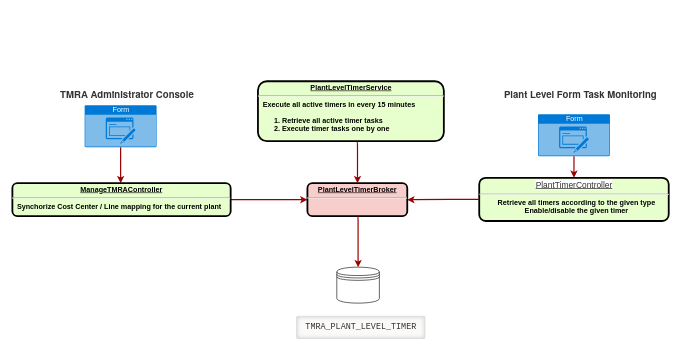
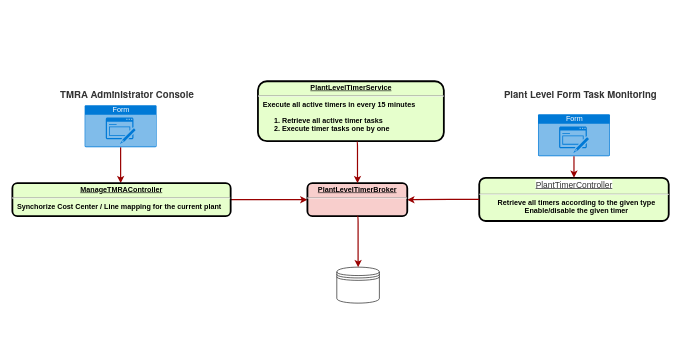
  <mxCell id="0" />
  <mxCell id="1" parent="0" />
  <mxCell id="2" value="&lt;p style=&quot;margin: 0px ; margin-top: 4px ; text-align: center ; text-decoration: underline&quot;&gt;&lt;span style=&quot;color: rgb(51 , 51 , 51) ; font-family: &amp;#34;arial&amp;#34; , sans-serif ; font-size: 14px ; font-weight: 400 ; background-color: rgb(255 , 255 , 255)&quot;&gt;PlantTimerController&lt;/span&gt;&lt;strong&gt;&lt;br&gt;&lt;/strong&gt;&lt;/p&gt;&lt;hr&gt;&lt;p style=&quot;margin: 0px ; margin-left: 8px&quot;&gt;Retrieve all timers according to the given type&lt;br&gt;&lt;/p&gt;&lt;p style=&quot;margin: 0px ; margin-left: 8px&quot;&gt;Enable/disable the given timer&lt;br&gt;&lt;/p&gt;" style="verticalAlign=middle;align=center;overflow=fill;fontSize=12;fontFamily=Helvetica;html=1;rounded=1;fontStyle=1;strokeWidth=3;fillColor=#E6FFCC" parent="1" vertex="1"><mxGeometry x="798.5" y="296" width="316" height="72" as="geometry" /></mxCell>
  <mxCell id="3" value="" style="edgeStyle=elbowEdgeStyle;elbow=horizontal;strokeColor=#990000;strokeWidth=2;exitX=0;exitY=0.5;exitDx=0;exitDy=0;entryX=1;entryY=0.5;entryDx=0;entryDy=0;" parent="1" source="2" target="9" edge="1"><mxGeometry width="100" height="100" relative="1" as="geometry"><mxPoint x="370.5" y="60" as="sourcePoint" /><mxPoint x="120.5" y="-40" as="targetPoint" /><Array as="points"><mxPoint x="760.5" y="333" /><mxPoint x="900.5" y="180" /><mxPoint x="370.5" y="20" /></Array></mxGeometry></mxCell>
  <mxCell id="4" value="" style="edgeStyle=elbowEdgeStyle;elbow=horizontal;strokeColor=#990000;strokeWidth=2;exitX=0.5;exitY=1;exitDx=0;exitDy=0;exitPerimeter=0;" parent="1" source="16" target="15" edge="1"><mxGeometry width="100" height="100" relative="1" as="geometry"><mxPoint x="-9.5" y="50" as="sourcePoint" /><mxPoint x="210.5" y="60" as="targetPoint" /><Array as="points"><mxPoint x="200.5" y="260" /><mxPoint x="260.5" y="260" /><mxPoint x="140.5" y="220" /></Array></mxGeometry></mxCell>
  <mxCell id="5" value="" style="edgeStyle=elbowEdgeStyle;elbow=horizontal;strokeColor=#990000;strokeWidth=2;exitX=1;exitY=0.5;exitDx=0;exitDy=0;entryX=0;entryY=0.5;entryDx=0;entryDy=0;" parent="1" source="15" target="9" edge="1"><mxGeometry width="100" height="100" relative="1" as="geometry"><mxPoint x="190.5" y="60" as="sourcePoint" /><mxPoint x="100.5" y="-40" as="targetPoint" /><Array as="points"><mxPoint x="420.5" y="350" /><mxPoint x="190.5" y="20" /></Array></mxGeometry></mxCell>
  <mxCell id="6" value="" style="shape=datastore;whiteSpace=wrap;html=1;" vertex="1" parent="1"><mxGeometry x="561" y="445" width="71" height="60" as="geometry" /></mxCell>
- <mxCell id="7" value="&lt;pre class=&quot;code sql&quot; style=&quot;margin-top: 0px ; margin-bottom: 1.4em ; padding: 0.7em 1em ; font-family: &amp;#34;consolas&amp;#34; , &amp;#34;andale mono wt&amp;#34; , &amp;#34;andale mono&amp;#34; , &amp;#34;bitstream vera sans mono&amp;#34; , &amp;#34;nimbus mono l&amp;#34; , &amp;#34;monaco&amp;#34; , &amp;#34;courier new&amp;#34; , monospace ; font-size: 14px ; direction: ltr ; text-align: left ; background-color: rgb(251 , 250 , 249) ; color: rgb(51 , 51 , 51) ; box-shadow: rgb(204 , 204 , 204) 0px 0px 0.5em inset ; border-radius: 2px ; overflow: auto ; overflow-wrap: normal ; border: 1px solid rgb(204 , 204 , 204)&quot;&gt;TMRA_PLANT_LEVEL_TIMER&lt;/pre&gt;" style="text;html=1;align=center;verticalAlign=middle;resizable=0;points=[];autosize=1;strokeColor=none;" vertex="1" parent="1"><mxGeometry x="496" y="525" width="210" height="60" as="geometry" /></mxCell>
  <mxCell id="8" value="&lt;p style=&quot;margin: 4px 0px 0px ; text-align: center&quot;&gt;&lt;u&gt;PlantLevelTimerService&lt;/u&gt;&lt;br&gt;&lt;/p&gt;&lt;hr&gt;&lt;p style=&quot;text-align: left ; margin: 0px 0px 0px 8px&quot;&gt;&lt;span&gt;Execute all active timers in every 15 minutes&lt;/span&gt;&lt;/p&gt;&lt;p style=&quot;text-align: left ; margin: 0px 0px 0px 8px&quot;&gt;&lt;/p&gt;&lt;ol&gt;&lt;li style=&quot;text-align: left&quot;&gt;Retrieve all active timer tasks&lt;/li&gt;&lt;li style=&quot;text-align: left&quot;&gt;Execute timer tasks one by one&lt;/li&gt;&lt;/ol&gt;&lt;p&gt;&lt;/p&gt;" style="verticalAlign=middle;align=center;overflow=fill;fontSize=12;fontFamily=Helvetica;html=1;rounded=1;fontStyle=1;strokeWidth=3;fillColor=#E6FFCC" vertex="1" parent="1"><mxGeometry x="429.5" y="135" width="310" height="100" as="geometry" /></mxCell>
  <mxCell id="9" value="&lt;p style=&quot;margin: 4px 0px 0px ; text-align: center&quot;&gt;&lt;u&gt;PlantLevelTimerBroker&lt;/u&gt;&lt;br&gt;&lt;/p&gt;&lt;hr&gt;&lt;p style=&quot;margin: 0px ; margin-left: 8px&quot;&gt;&lt;br&gt;&lt;/p&gt;&lt;p style=&quot;margin: 0px ; margin-left: 8px&quot;&gt;&lt;br&gt;&lt;/p&gt;" style="verticalAlign=middle;align=center;overflow=fill;fontSize=12;fontFamily=Helvetica;html=1;rounded=1;fontStyle=1;strokeWidth=3;fillColor=#f8cecc;" vertex="1" parent="1"><mxGeometry x="512" y="305" width="166.5" height="55" as="geometry" /></mxCell>
  <mxCell id="10" value="" style="edgeStyle=elbowEdgeStyle;elbow=horizontal;strokeColor=#990000;strokeWidth=2;exitX=0.532;exitY=1.005;exitDx=0;exitDy=0;exitPerimeter=0;entryX=0.5;entryY=0;entryDx=0;entryDy=0;" edge="1" parent="1" source="8" target="9"><mxGeometry width="100" height="100" relative="1" as="geometry"><mxPoint x="576" y="230" as="sourcePoint" /><mxPoint x="576" y="294" as="targetPoint" /><Array as="points"><mxPoint x="595.5" y="270" /></Array></mxGeometry></mxCell>
  <mxCell id="11" value="Form" style="html=1;strokeColor=none;fillColor=#0079D6;labelPosition=center;verticalLabelPosition=middle;verticalAlign=top;align=center;fontSize=12;outlineConnect=0;spacingTop=-6;fontColor=#FFFFFF;shape=mxgraph.sitemap.form;" vertex="1" parent="1"><mxGeometry x="896.5" y="190" width="120" height="70" as="geometry" /></mxCell>
  <mxCell id="12" value="&lt;span style=&quot;color: rgb(51 , 51 , 51) ; font-family: &amp;#34;helvetica neue&amp;#34; , &amp;#34;helvetica&amp;#34; , &amp;#34;arial&amp;#34; , sans-serif ; font-size: 16px ; background-color: rgb(255 , 255 , 255)&quot;&gt;Plant Level Form Task Monitoring&lt;/span&gt;" style="text;strokeColor=none;fillColor=none;html=1;fontSize=24;fontStyle=1;verticalAlign=middle;align=center;" vertex="1" parent="1"><mxGeometry x="916.5" y="135" width="100" height="40" as="geometry" /></mxCell>
  <mxCell id="13" value="" style="edgeStyle=elbowEdgeStyle;elbow=horizontal;strokeColor=#990000;strokeWidth=2;entryX=0.5;entryY=0;entryDx=0;entryDy=0;" edge="1" parent="1" source="11" target="2"><mxGeometry width="100" height="100" relative="1" as="geometry"><mxPoint x="392" y="230" as="sourcePoint" /><mxPoint x="392" y="305" as="targetPoint" /><Array as="points"><mxPoint x="956.5" y="250" /></Array></mxGeometry></mxCell>
  <mxCell id="14" value="" style="edgeStyle=elbowEdgeStyle;elbow=horizontal;strokeColor=#990000;strokeWidth=2;entryX=0.5;entryY=0;entryDx=0;entryDy=0;exitX=0.5;exitY=1;exitDx=0;exitDy=0;" edge="1" parent="1" source="9" target="6"><mxGeometry width="100" height="100" relative="1" as="geometry"><mxPoint x="751.5" y="445" as="sourcePoint" /><mxPoint x="750.25" y="405" as="targetPoint" /><Array as="points"><mxPoint x="596.5" y="430" /></Array></mxGeometry></mxCell>
  <mxCell id="15" value="&lt;p style=&quot;margin: 4px 0px 0px ; text-align: center&quot;&gt;&lt;u&gt;ManageTMRAController&lt;/u&gt;&lt;br&gt;&lt;/p&gt;&lt;hr&gt;&lt;p style=&quot;text-align: left ; margin: 0px 0px 0px 8px&quot;&gt;&lt;span&gt;Synchorize Cost Center / Line mapping for the current plant&lt;/span&gt;&lt;br&gt;&lt;/p&gt;&lt;p style=&quot;text-align: left ; margin: 0px 0px 0px 8px&quot;&gt;&lt;br&gt;&lt;/p&gt;" style="verticalAlign=middle;align=center;overflow=fill;fontSize=12;fontFamily=Helvetica;html=1;rounded=1;fontStyle=1;strokeWidth=3;fillColor=#E6FFCC" vertex="1" parent="1"><mxGeometry x="20" y="305" width="364" height="55" as="geometry" /></mxCell>
  <mxCell id="16" value="Form" style="html=1;strokeColor=none;fillColor=#0079D6;labelPosition=center;verticalLabelPosition=middle;verticalAlign=top;align=center;fontSize=12;outlineConnect=0;spacingTop=-6;fontColor=#FFFFFF;shape=mxgraph.sitemap.form;" vertex="1" parent="1"><mxGeometry x="140.5" y="175" width="120" height="70" as="geometry" /></mxCell>
  <mxCell id="17" value="&lt;span style=&quot;color: rgb(51 , 51 , 51) ; font-family: &amp;#34;helvetica neue&amp;#34; , &amp;#34;helvetica&amp;#34; , &amp;#34;arial&amp;#34; , sans-serif ; font-size: 16px ; background-color: rgb(255 , 255 , 255)&quot;&gt;TMRA Administrator Console&lt;/span&gt;" style="text;strokeColor=none;fillColor=none;html=1;fontSize=24;fontStyle=1;verticalAlign=middle;align=center;" vertex="1" parent="1"><mxGeometry x="160.5" y="135" width="100" height="40" as="geometry" /></mxCell>
